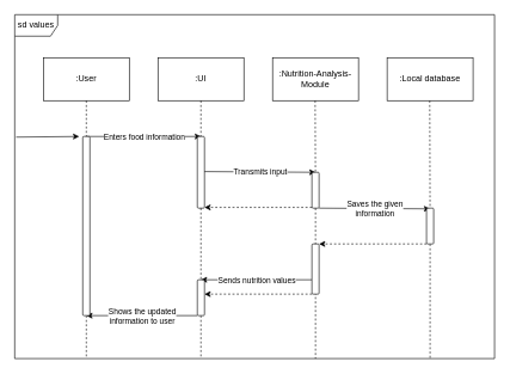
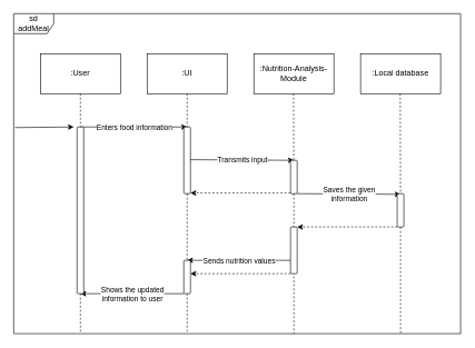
  <mxCell id="0" />
  <mxCell id="1" parent="0" />
  <mxCell id="2" value=":User" style="rounded=0;whiteSpace=wrap;html=1;" parent="1" vertex="1"><mxGeometry x="60" y="80" width="120" height="60" as="geometry" /></mxCell>
  <mxCell id="3" value=":UI" style="rounded=0;whiteSpace=wrap;html=1;" parent="1" vertex="1"><mxGeometry x="220" y="80" width="120" height="60" as="geometry" /></mxCell>
  <mxCell id="4" value="&lt;div&gt;:Nutrition-Analysis-Module&lt;/div&gt;" style="rounded=0;whiteSpace=wrap;html=1;" parent="1" vertex="1"><mxGeometry x="380" y="80" width="120" height="60" as="geometry" /></mxCell>
  <mxCell id="5" value=":Local database" style="rounded=0;whiteSpace=wrap;html=1;" parent="1" vertex="1"><mxGeometry x="540" y="80" width="120" height="60" as="geometry" /></mxCell>
  <mxCell id="6" value="" style="endArrow=none;dashed=1;html=1;rounded=0;" parent="1" source="28" edge="1"><mxGeometry width="50" height="50" relative="1" as="geometry"><mxPoint x="120" y="190" as="sourcePoint" /><mxPoint x="120" y="500" as="targetPoint" /></mxGeometry></mxCell>
  <mxCell id="7" value="" style="endArrow=none;dashed=1;html=1;rounded=0;" parent="1" edge="1"><mxGeometry width="50" height="50" relative="1" as="geometry"><mxPoint x="280" y="440" as="sourcePoint" /><mxPoint x="280" y="500" as="targetPoint" /></mxGeometry></mxCell>
  <mxCell id="8" value="" style="endArrow=classic;html=1;rounded=0;" parent="1" edge="1"><mxGeometry relative="1" as="geometry"><mxPoint x="120" y="190" as="sourcePoint" /><mxPoint x="280" y="190" as="targetPoint" /></mxGeometry></mxCell>
  <mxCell id="9" value="&lt;div&gt;Enters food information&lt;/div&gt;" style="edgeLabel;resizable=0;html=1;;align=center;verticalAlign=middle;" parent="8" connectable="0" vertex="1"><mxGeometry relative="1" as="geometry" /></mxCell>
  <mxCell id="10" value="" style="endArrow=none;dashed=1;html=1;rounded=0;" parent="1" source="3" target="11" edge="1"><mxGeometry width="50" height="50" relative="1" as="geometry"><mxPoint x="280" y="140" as="sourcePoint" /><mxPoint x="280" y="540" as="targetPoint" /></mxGeometry></mxCell>
  <mxCell id="11" value="" style="rounded=1;whiteSpace=wrap;html=1;" parent="1" vertex="1"><mxGeometry x="275" y="190" width="10" height="100" as="geometry" /></mxCell>
  <mxCell id="12" value="" style="endArrow=none;dashed=1;html=1;rounded=0;" parent="1" edge="1"><mxGeometry width="50" height="50" relative="1" as="geometry"><mxPoint x="440" y="390" as="sourcePoint" /><mxPoint x="440" y="500" as="targetPoint" /></mxGeometry></mxCell>
  <mxCell id="13" value="" style="endArrow=none;dashed=1;html=1;rounded=0;" parent="1" source="21" edge="1"><mxGeometry width="50" height="50" relative="1" as="geometry"><mxPoint x="599.5" y="140" as="sourcePoint" /><mxPoint x="600" y="500" as="targetPoint" /></mxGeometry></mxCell>
  <mxCell id="14" value="" style="endArrow=classic;html=1;rounded=0;" parent="1" edge="1"><mxGeometry relative="1" as="geometry"><mxPoint x="285" y="239" as="sourcePoint" /><mxPoint x="440" y="240" as="targetPoint" /></mxGeometry></mxCell>
  <mxCell id="15" value="&lt;div&gt;Transmits input&lt;/div&gt;" style="edgeLabel;resizable=0;html=1;;align=center;verticalAlign=middle;" parent="14" connectable="0" vertex="1"><mxGeometry relative="1" as="geometry" /></mxCell>
  <mxCell id="16" value="" style="endArrow=none;dashed=1;html=1;rounded=0;" parent="1" target="17" edge="1"><mxGeometry width="50" height="50" relative="1" as="geometry"><mxPoint x="439.5" y="140" as="sourcePoint" /><mxPoint x="439.5" y="550" as="targetPoint" /></mxGeometry></mxCell>
  <mxCell id="17" value="" style="rounded=1;whiteSpace=wrap;html=1;" parent="1" vertex="1"><mxGeometry x="435" y="240" width="10" height="50" as="geometry" /></mxCell>
  <mxCell id="18" value="" style="endArrow=classic;html=1;rounded=0;" parent="1" edge="1"><mxGeometry relative="1" as="geometry"><mxPoint x="445" y="290" as="sourcePoint" /><mxPoint x="600" y="291" as="targetPoint" /></mxGeometry></mxCell>
  <mxCell id="19" value="&lt;div&gt;S&lt;span style=&quot;white-space-collapse: preserve;&quot;&gt;aves the given&lt;/span&gt;&lt;/div&gt;&lt;div&gt;&lt;span style=&quot;white-space-collapse: preserve;&quot;&gt;information&lt;/span&gt;&lt;/div&gt;" style="edgeLabel;resizable=0;html=1;;align=center;verticalAlign=middle;" parent="18" connectable="0" vertex="1"><mxGeometry relative="1" as="geometry" /></mxCell>
  <mxCell id="20" value="" style="endArrow=none;dashed=1;html=1;rounded=0;" parent="1" target="21" edge="1"><mxGeometry width="50" height="50" relative="1" as="geometry"><mxPoint x="599.5" y="140" as="sourcePoint" /><mxPoint x="599.5" y="550" as="targetPoint" /></mxGeometry></mxCell>
  <mxCell id="21" value="" style="rounded=1;whiteSpace=wrap;html=1;" parent="1" vertex="1"><mxGeometry x="595" y="290" width="10" height="50" as="geometry" /></mxCell>
  <mxCell id="22" value="" style="endArrow=classic;html=1;rounded=0;dashed=1;entryX=1;entryY=0;entryDx=0;entryDy=0;" parent="1" target="30" edge="1"><mxGeometry relative="1" as="geometry"><mxPoint x="595" y="340" as="sourcePoint" /><mxPoint x="460" y="338" as="targetPoint" /></mxGeometry></mxCell>
  <mxCell id="23" value="" style="endArrow=classic;html=1;rounded=0;" parent="1" edge="1"><mxGeometry relative="1" as="geometry"><mxPoint x="435" y="390" as="sourcePoint" /><mxPoint x="280" y="390" as="targetPoint" /></mxGeometry></mxCell>
  <mxCell id="24" value="&lt;div&gt;Sends nutrition values&lt;/div&gt;" style="edgeLabel;resizable=0;html=1;;align=center;verticalAlign=middle;" parent="23" connectable="0" vertex="1"><mxGeometry relative="1" as="geometry" /></mxCell>
  <mxCell id="25" value="" style="endArrow=classic;html=1;rounded=0;" parent="1" edge="1"><mxGeometry relative="1" as="geometry"><mxPoint x="275" y="440" as="sourcePoint" /><mxPoint x="120" y="440" as="targetPoint" /></mxGeometry></mxCell>
  <mxCell id="26" value="&lt;div&gt;Shows the updated&lt;/div&gt;&lt;div&gt;information to user&lt;/div&gt;" style="edgeLabel;resizable=0;html=1;;align=center;verticalAlign=middle;" parent="25" connectable="0" vertex="1"><mxGeometry relative="1" as="geometry" /></mxCell>
  <mxCell id="27" value="" style="endArrow=none;dashed=1;html=1;rounded=0;" parent="1" source="2" target="28" edge="1"><mxGeometry width="50" height="50" relative="1" as="geometry"><mxPoint x="120" y="140" as="sourcePoint" /><mxPoint x="120" y="500" as="targetPoint" /></mxGeometry></mxCell>
  <mxCell id="28" value="" style="rounded=1;whiteSpace=wrap;html=1;" parent="1" vertex="1"><mxGeometry x="115" y="190" width="10" height="250" as="geometry" /></mxCell>
- <mxCell id="29" value="sd values" style="shape=umlFrame;whiteSpace=wrap;html=1;pointerEvents=0;" vertex="1" parent="1"><mxGeometry x="20" y="20" width="670" height="480" as="geometry" /></mxCell>
+ <mxCell id="29" value="sd addMeal" style="shape=umlFrame;whiteSpace=wrap;html=1;pointerEvents=0;" vertex="1" parent="1"><mxGeometry x="20" y="20" width="670" height="480" as="geometry" /></mxCell>
  <mxCell id="30" value="" style="rounded=1;whiteSpace=wrap;html=1;" vertex="1" parent="1"><mxGeometry x="435" y="340" width="10" height="70" as="geometry" /></mxCell>
  <mxCell id="31" value="" style="endArrow=none;dashed=1;html=1;rounded=0;" edge="1" parent="1"><mxGeometry width="50" height="50" relative="1" as="geometry"><mxPoint x="440" y="290" as="sourcePoint" /><mxPoint x="440" y="340" as="targetPoint" /></mxGeometry></mxCell>
  <mxCell id="32" value="" style="endArrow=classic;html=1;rounded=0;dashed=1;entryX=1;entryY=0;entryDx=0;entryDy=0;" edge="1" parent="1"><mxGeometry relative="1" as="geometry"><mxPoint x="435" y="410" as="sourcePoint" /><mxPoint x="285" y="410" as="targetPoint" /></mxGeometry></mxCell>
  <mxCell id="33" value="" style="endArrow=classic;html=1;rounded=0;dashed=1;entryX=1;entryY=0;entryDx=0;entryDy=0;" edge="1" parent="1"><mxGeometry relative="1" as="geometry"><mxPoint x="435" y="289" as="sourcePoint" /><mxPoint x="285" y="289" as="targetPoint" /></mxGeometry></mxCell>
  <mxCell id="34" value="" style="endArrow=none;dashed=1;html=1;rounded=0;exitX=0.5;exitY=1;exitDx=0;exitDy=0;entryX=0.5;entryY=0;entryDx=0;entryDy=0;" edge="1" parent="1" source="11" target="35"><mxGeometry width="50" height="50" relative="1" as="geometry"><mxPoint x="279.5" y="300" as="sourcePoint" /><mxPoint x="279.5" y="350" as="targetPoint" /></mxGeometry></mxCell>
  <mxCell id="35" value="" style="rounded=1;whiteSpace=wrap;html=1;" vertex="1" parent="1"><mxGeometry x="275" y="390" width="10" height="50" as="geometry" /></mxCell>
  <mxCell id="36" value="" style="endArrow=classic;html=1;rounded=0;exitX=0.003;exitY=0.356;exitDx=0;exitDy=0;exitPerimeter=0;" edge="1" parent="1" source="29"><mxGeometry relative="1" as="geometry"><mxPoint x="30" y="190" as="sourcePoint" /><mxPoint x="110" y="190" as="targetPoint" /></mxGeometry></mxCell>
